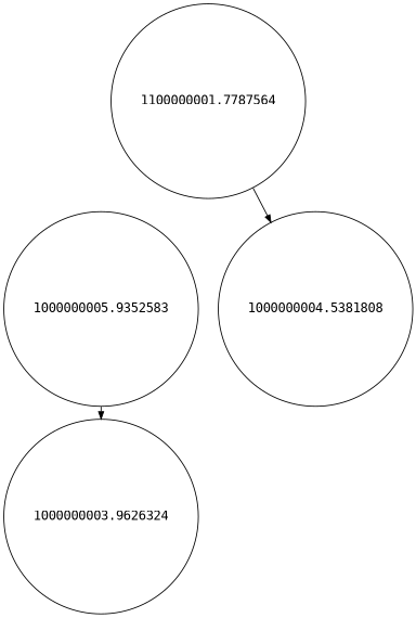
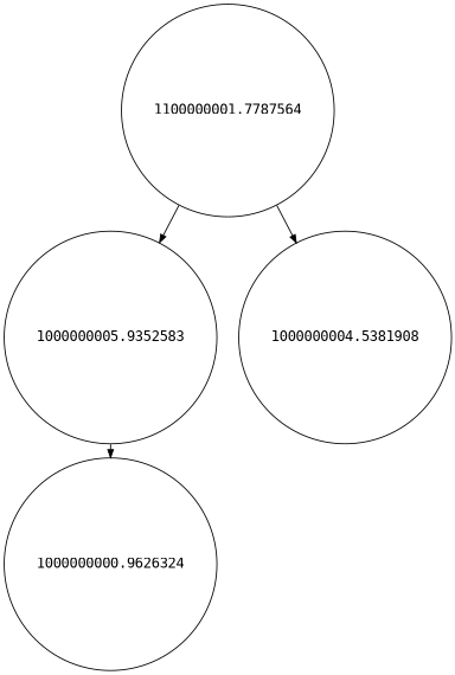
  digraph {
    fontname="DejaVu Sans Mono"
    nodesep=0.3
    ranksep=0.2
    node [fontname="DejaVu Sans Mono" shape=circle]
    edge [arrowsize=0.8 fontname="DejaVu Sans Mono" side=left]
    n1 [label=1100000001.7787564]
    n2 [label=1000000005.9352583]
-   n3 [label=1000000004.5381808]
-   n4 [label=1000000003.9626324]
+   n3 [label=1000000004.5381908]
+   n4 [label=1000000000.9626324]
+   n1 -> n2
    n1 -> n3 [side=""]
    n2 -> n4
  }
